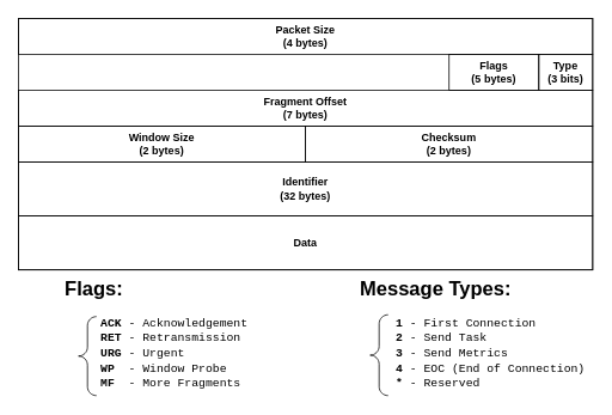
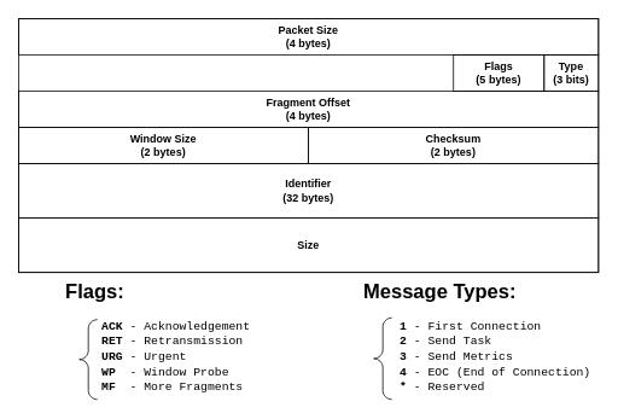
  <mxCell id="0" />
  <mxCell id="1" parent="0" />
  <mxCell id="2" value="" style="rounded=0;whiteSpace=wrap;html=1;" parent="1" vertex="1"><mxGeometry x="20" y="20" width="640" height="280" as="geometry" /></mxCell>
  <mxCell id="3" value="&lt;b&gt;Packet Size&lt;br&gt;(4 bytes)&lt;/b&gt;" style="text;html=1;align=center;verticalAlign=middle;whiteSpace=wrap;rounded=0;strokeColor=default;" parent="1" vertex="1"><mxGeometry x="20" y="20" width="640" height="40" as="geometry" /></mxCell>
  <mxCell id="4" value="&lt;b&gt;Type&lt;br&gt;(3 bits)&lt;/b&gt;" style="text;html=1;align=center;verticalAlign=middle;whiteSpace=wrap;rounded=0;strokeColor=default;" parent="1" vertex="1"><mxGeometry x="600" y="60" width="60" height="40" as="geometry" /></mxCell>
  <mxCell id="5" value="&lt;b&gt;Flags&lt;br&gt;(5 bytes)&lt;/b&gt;" style="text;html=1;align=center;verticalAlign=middle;whiteSpace=wrap;rounded=0;strokeColor=default;" parent="1" vertex="1"><mxGeometry x="500" y="60" width="100" height="40" as="geometry" /></mxCell>
- <mxCell id="6" value="&lt;b&gt;Fragment Offset&lt;br&gt;(7 bytes)&lt;/b&gt;" style="text;html=1;align=center;verticalAlign=middle;whiteSpace=wrap;rounded=0;strokeColor=default;" parent="1" vertex="1"><mxGeometry x="20" y="100" width="640" height="40" as="geometry" /></mxCell>
+ <mxCell id="6" value="&lt;b&gt;Fragment Offset&lt;br&gt;(4 bytes)&lt;/b&gt;" style="text;html=1;align=center;verticalAlign=middle;whiteSpace=wrap;rounded=0;strokeColor=default;" parent="1" vertex="1"><mxGeometry x="20" y="100" width="640" height="40" as="geometry" /></mxCell>
  <mxCell id="7" value="&lt;b&gt;Window Size&lt;br&gt;(2 bytes)&lt;/b&gt;" style="text;html=1;align=center;verticalAlign=middle;whiteSpace=wrap;rounded=0;strokeColor=default;" parent="1" vertex="1"><mxGeometry x="20" y="140" width="320" height="40" as="geometry" /></mxCell>
  <mxCell id="8" value="&lt;b&gt;Checksum&lt;br&gt;(2 bytes)&lt;/b&gt;" style="text;html=1;align=center;verticalAlign=middle;whiteSpace=wrap;rounded=0;strokeColor=default;" parent="1" vertex="1"><mxGeometry x="340" y="140" width="320" height="40" as="geometry" /></mxCell>
  <mxCell id="9" value="&lt;b&gt;Identifier&lt;br&gt;(32 bytes)&lt;/b&gt;" style="text;html=1;align=center;verticalAlign=middle;whiteSpace=wrap;rounded=0;strokeColor=default;" parent="1" vertex="1"><mxGeometry x="20" y="180" width="640" height="60" as="geometry" /></mxCell>
- <mxCell id="10" value="&lt;b&gt;Data&lt;/b&gt;" style="text;html=1;align=center;verticalAlign=middle;whiteSpace=wrap;rounded=0;strokeColor=default;" parent="1" vertex="1"><mxGeometry x="20" y="240" width="640" height="60" as="geometry" /></mxCell>
+ <mxCell id="10" value="&lt;b&gt;Size&lt;/b&gt;" style="text;html=1;align=center;verticalAlign=middle;whiteSpace=wrap;rounded=0;strokeColor=default;" parent="1" vertex="1"><mxGeometry x="20" y="240" width="640" height="60" as="geometry" /></mxCell>
  <mxCell id="11" value="&lt;h1 style=&quot;margin-top: 0px;&quot;&gt;&lt;font style=&quot;font-size: 22px;&quot;&gt;Flags:&lt;/font&gt;&lt;/h1&gt;&lt;blockquote style=&quot;margin: 0 0 0 40px; border: none; padding: 0px;&quot;&gt;&lt;div style=&quot;font-size: 13px;&quot;&gt;&lt;font face=&quot;Courier New&quot; style=&quot;font-size: 13px;&quot;&gt;&lt;b&gt;ACK&lt;/b&gt; - Acknowledgement&lt;/font&gt;&lt;/div&gt;&lt;div style=&quot;font-size: 13px;&quot;&gt;&lt;font face=&quot;Courier New&quot; style=&quot;font-size: 13px;&quot;&gt;&lt;b&gt;RET&lt;/b&gt; - Retransmission&lt;/font&gt;&lt;/div&gt;&lt;div style=&quot;font-size: 13px;&quot;&gt;&lt;font face=&quot;Courier New&quot; style=&quot;font-size: 13px;&quot;&gt;&lt;b&gt;URG&lt;/b&gt; - Urgent&lt;br&gt;&lt;b&gt;WP&lt;/b&gt;&amp;nbsp; - Window Probe&lt;br&gt;&lt;/font&gt;&lt;font face=&quot;Courier New&quot; style=&quot;font-size: 13px;&quot;&gt;&lt;b&gt;MF&lt;/b&gt;&amp;nbsp; - More Fragments&lt;/font&gt;&lt;/div&gt;&lt;/blockquote&gt;" style="text;html=1;whiteSpace=wrap;overflow=hidden;rounded=0;" parent="1" vertex="1"><mxGeometry x="70" y="300" width="230" height="140" as="geometry" /></mxCell>
  <mxCell id="12" value="" style="labelPosition=right;align=left;strokeWidth=1;shape=mxgraph.mockup.markup.curlyBrace;html=1;shadow=0;dashed=0;strokeColor=#000000;direction=north;" parent="1" vertex="1"><mxGeometry x="87" y="352" width="20" height="88" as="geometry" /></mxCell>
  <mxCell id="13" value="&lt;h1 style=&quot;margin-top: 0px;&quot;&gt;&lt;font style=&quot;font-size: 22px;&quot;&gt;Message Types:&lt;/font&gt;&lt;/h1&gt;&lt;blockquote style=&quot;margin: 0 0 0 40px; border: none; padding: 0px;&quot;&gt;&lt;div style=&quot;font-size: 13px;&quot;&gt;&lt;font face=&quot;Courier New&quot; style=&quot;font-size: 13px;&quot;&gt;&lt;b&gt;1&lt;/b&gt;&amp;nbsp;- First Connection&lt;/font&gt;&lt;/div&gt;&lt;div style=&quot;font-size: 13px;&quot;&gt;&lt;font face=&quot;Courier New&quot; style=&quot;font-size: 13px;&quot;&gt;&lt;b&gt;2&lt;/b&gt; - Send Task&lt;/font&gt;&lt;/div&gt;&lt;div style=&quot;font-size: 13px;&quot;&gt;&lt;font face=&quot;Courier New&quot; style=&quot;font-size: 13px;&quot;&gt;&lt;b&gt;3&lt;/b&gt;&amp;nbsp;- Send Metrics&lt;/font&gt;&lt;/div&gt;&lt;div style=&quot;font-size: 13px;&quot;&gt;&lt;font face=&quot;Courier New&quot; style=&quot;font-size: 13px;&quot;&gt;&lt;b&gt;4&lt;/b&gt; -&amp;nbsp;EOC (End of Connection)&lt;/font&gt;&lt;/div&gt;&lt;div style=&quot;font-size: 13px;&quot;&gt;&lt;font face=&quot;Courier New&quot; style=&quot;font-size: 13px;&quot;&gt;&lt;b&gt;*&lt;/b&gt; - Reserved&lt;br&gt;&lt;/font&gt;&lt;/div&gt;&lt;/blockquote&gt;" style="text;html=1;whiteSpace=wrap;overflow=hidden;rounded=0;" parent="1" vertex="1"><mxGeometry x="399" y="300" width="261" height="140" as="geometry" /></mxCell>
  <mxCell id="14" value="" style="labelPosition=right;align=left;strokeWidth=1;shape=mxgraph.mockup.markup.curlyBrace;html=1;shadow=0;dashed=0;strokeColor=#000000;direction=north;" parent="1" vertex="1"><mxGeometry x="412" y="350" width="20" height="90" as="geometry" /></mxCell>
